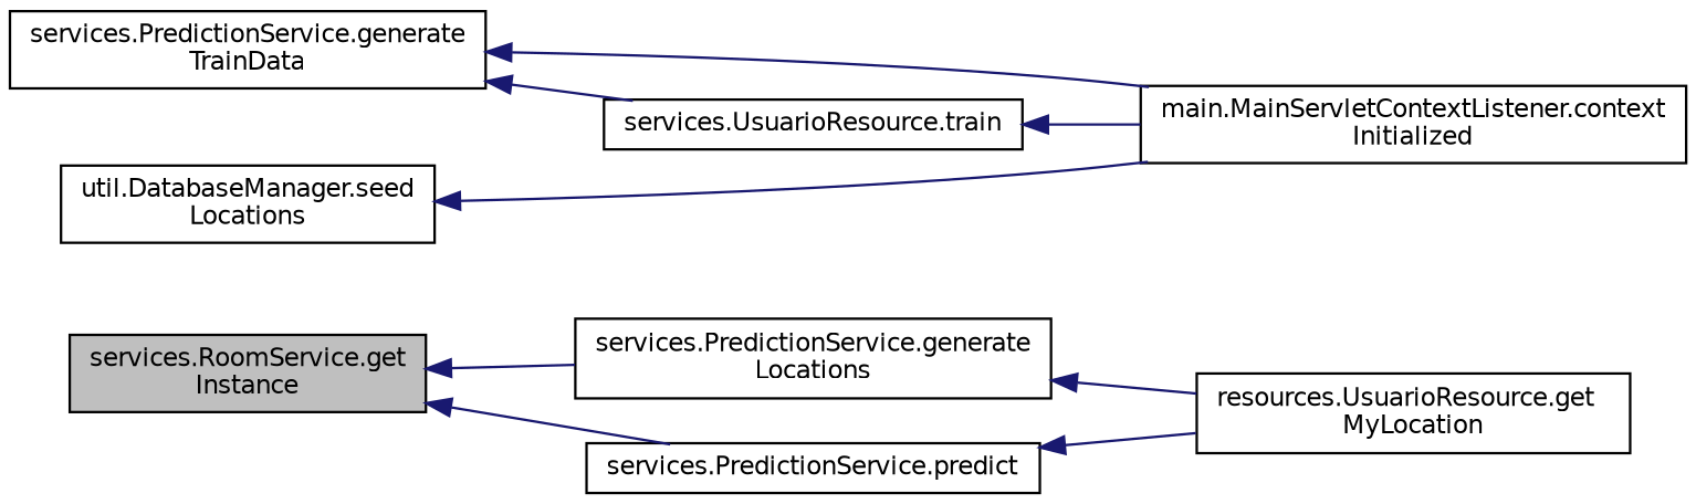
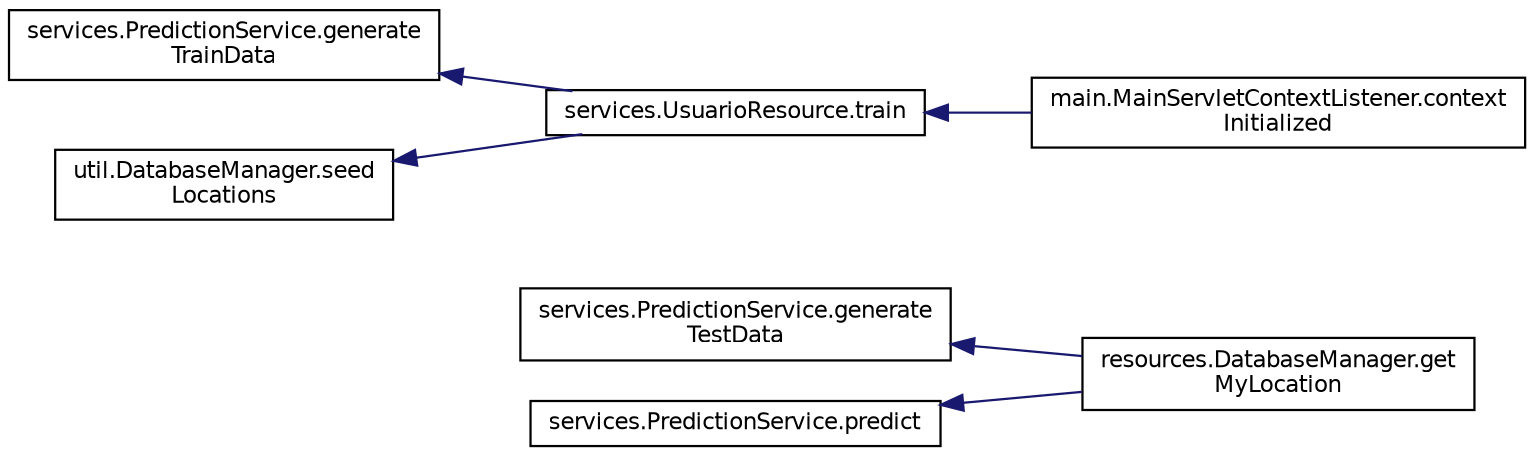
  digraph {
    rankdir=LR
    node [color=black fillcolor=white fontname=Helvetica fontsize=10 shape=record style=filled]
    edge [color=midnightblue dir=back fontname=Helvetica fontsize=10 labelfontname=Helvetica labelfontsize=10 style=solid]
-   n1 [fillcolor=grey75 fontcolor=black height=0.2 label="services.RoomService.get\lInstance" width=0.4]
-   n2 [height=0.2 label="services.PredictionService.generate\lLocations" width=0.4]
+   n2 [height=0.2 label="services.PredictionService.generate\lTestData" width=0.4]
    n3 [height=0.2 label="services.PredictionService.predict" width=0.4]
-   n4 [height=0.2 label="resources.UsuarioResource.get\lMyLocation" width=0.4]
+   n4 [height=0.2 label="resources.DatabaseManager.get\lMyLocation" width=0.4]
    n5 [height=0.2 label="services.PredictionService.generate\lTrainData" width=0.4]
    n6 [height=0.2 label="main.MainServletContextListener.context\lInitialized" width=0.4]
    n7 [height=0.2 label="services.UsuarioResource.train" width=0.4]
    n8 [height=0.2 label="util.DatabaseManager.seed\lLocations" width=0.4]
-   n1 -> n2
-   n1 -> n3
    n2 -> n4
    n3 -> n4
-   n5 -> n6
    n5 -> n7
    n7 -> n6
-   n8 -> n6
+   n8 -> n7
  }
